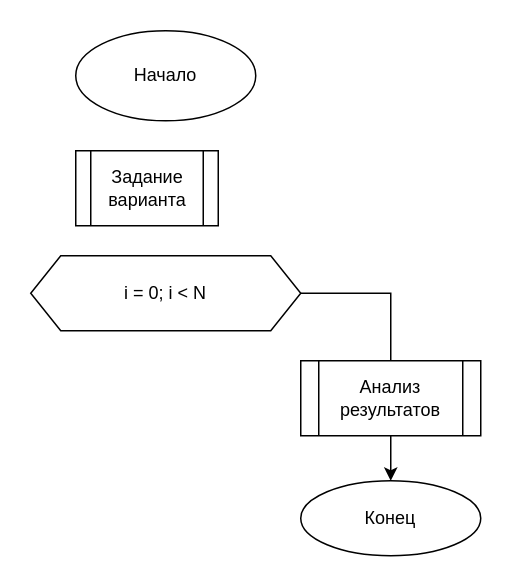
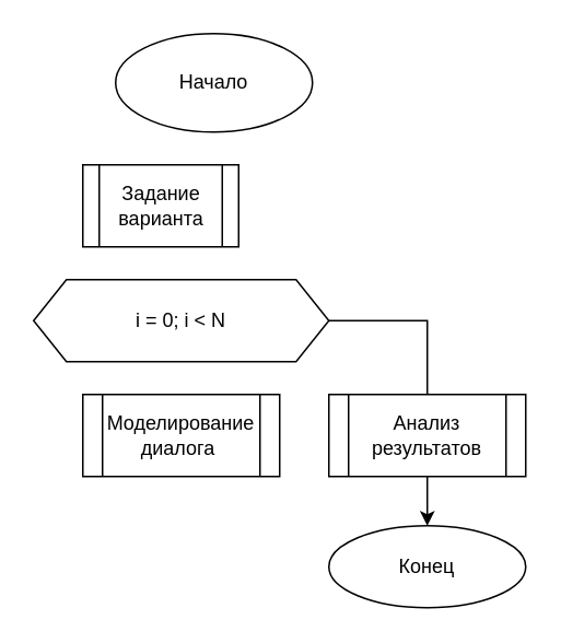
  <mxCell id="0" />
  <mxCell id="1" parent="0" />
- <mxCell id="2" value="Начало" style="ellipse;whiteSpace=wrap;html=1;" vertex="1" parent="1"><mxGeometry x="50" y="20" width="120" height="60" as="geometry" /></mxCell>
+ <mxCell id="2" value="Начало" style="ellipse;whiteSpace=wrap;html=1;" vertex="1" parent="1"><mxGeometry x="70" y="20" width="120" height="60" as="geometry" /></mxCell>
  <mxCell id="3" style="edgeStyle=orthogonalEdgeStyle;rounded=0;orthogonalLoop=1;jettySize=auto;html=1;exitX=1;exitY=0.5;exitDx=0;exitDy=0;entryX=0.5;entryY=0;entryDx=0;entryDy=0;" edge="1" parent="1" source="4" target="8"><mxGeometry relative="1" as="geometry" /></mxCell>
  <mxCell id="4" value="i = 0; i &amp;lt; N" style="shape=hexagon;perimeter=hexagonPerimeter2;whiteSpace=wrap;html=1;fixedSize=1;" vertex="1" parent="1"><mxGeometry x="20" y="170" width="180" height="50" as="geometry" /></mxCell>
  <mxCell id="5" value="Задание варианта" style="shape=process;whiteSpace=wrap;html=1;backgroundOutline=1;" vertex="1" parent="1"><mxGeometry x="50" y="100" width="95" height="50" as="geometry" /></mxCell>
+ <mxCell id="6" value="Моделирование диалога&amp;nbsp;" style="shape=process;whiteSpace=wrap;html=1;backgroundOutline=1;" vertex="1" parent="1"><mxGeometry x="50" y="240" width="120" height="50" as="geometry" /></mxCell>
  <mxCell id="7" value="Анализ результатов" style="shape=process;whiteSpace=wrap;html=1;backgroundOutline=1;" vertex="1" parent="1"><mxGeometry x="200" y="240" width="120" height="50" as="geometry" /></mxCell>
  <mxCell id="8" value="Конец" style="ellipse;whiteSpace=wrap;html=1;" vertex="1" parent="1"><mxGeometry x="200" y="320" width="120" height="50" as="geometry" /></mxCell>
